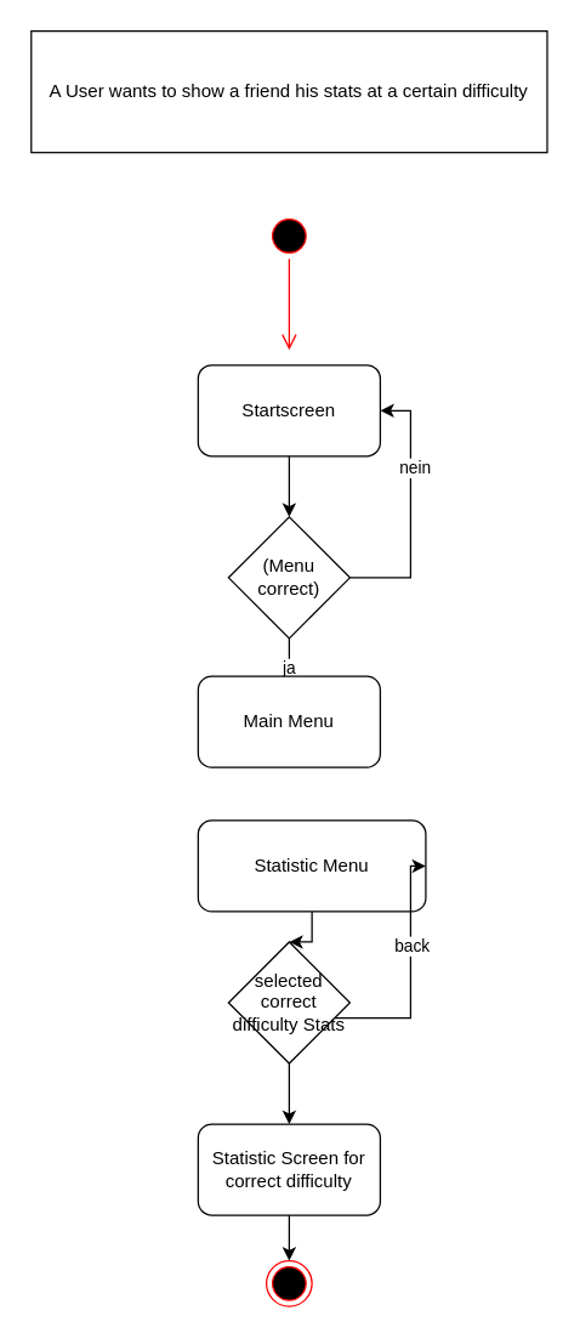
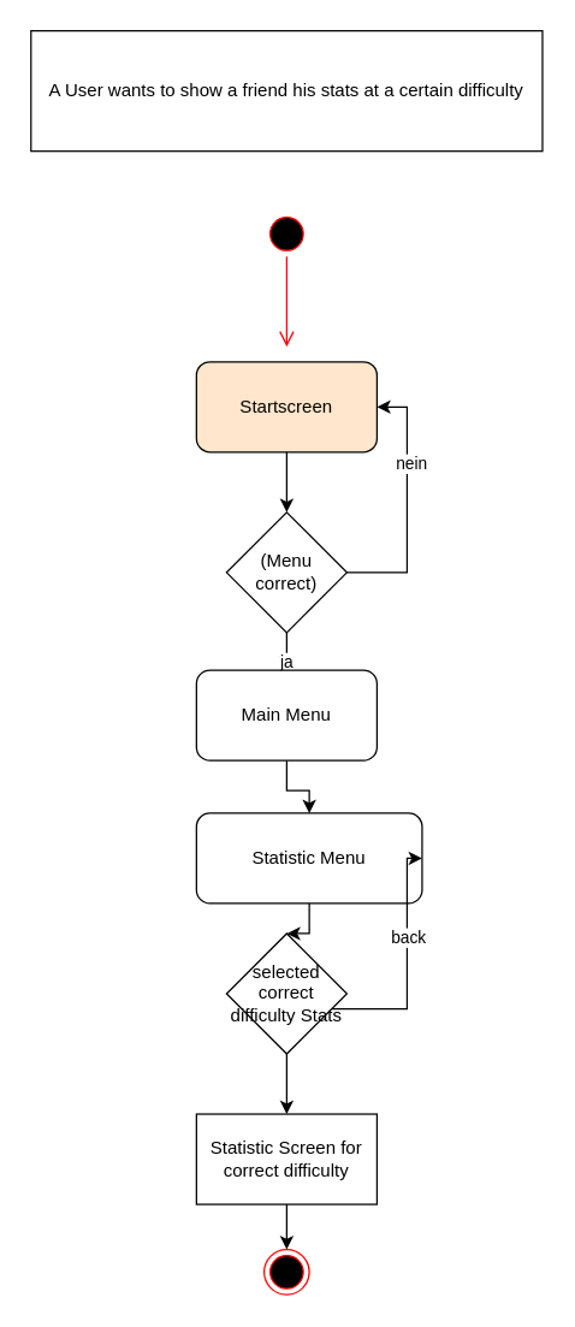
  <mxCell id="0" />
  <mxCell id="1" parent="0" />
  <mxCell id="2" value="A User wants to show a friend his stats at a certain difficulty" style="rounded=0;whiteSpace=wrap;html=1;" vertex="1" parent="1"><mxGeometry x="20" y="20" width="340" height="80" as="geometry" /></mxCell>
  <mxCell id="3" value="" style="ellipse;html=1;shape=startState;fillColor=#000000;strokeColor=#ff0000;" vertex="1" parent="1"><mxGeometry x="175" y="140" width="30" height="30" as="geometry" /></mxCell>
  <mxCell id="4" value="" style="edgeStyle=orthogonalEdgeStyle;html=1;verticalAlign=bottom;endArrow=open;endSize=8;strokeColor=#ff0000;rounded=0;" edge="1" source="3" parent="1"><mxGeometry relative="1" as="geometry"><mxPoint x="190" y="230" as="targetPoint" /></mxGeometry></mxCell>
  <mxCell id="5" value="" style="ellipse;html=1;shape=endState;fillColor=#000000;strokeColor=#ff0000;" vertex="1" parent="1"><mxGeometry x="175" y="830" width="30" height="30" as="geometry" /></mxCell>
  <mxCell id="6" style="edgeStyle=orthogonalEdgeStyle;rounded=0;orthogonalLoop=1;jettySize=auto;html=1;" edge="1" parent="1" source="7" target="12"><mxGeometry relative="1" as="geometry" /></mxCell>
- <mxCell id="7" value="Startscreen" style="rounded=1;whiteSpace=wrap;html=1;" vertex="1" parent="1"><mxGeometry x="130" y="240" width="120" height="60" as="geometry" /></mxCell>
+ <mxCell id="7" value="Startscreen" style="rounded=1;whiteSpace=wrap;html=1;fillColor=#ffe6cc;" vertex="1" parent="1"><mxGeometry x="130" y="240" width="120" height="60" as="geometry" /></mxCell>
  <mxCell id="8" style="edgeStyle=orthogonalEdgeStyle;rounded=0;orthogonalLoop=1;jettySize=auto;html=1;entryX=1;entryY=0.5;entryDx=0;entryDy=0;" edge="1" parent="1" source="12" target="7"><mxGeometry relative="1" as="geometry"><Array as="points"><mxPoint x="270" y="380" /><mxPoint x="270" y="270" /></Array></mxGeometry></mxCell>
  <mxCell id="9" value="nein" style="edgeLabel;html=1;align=center;verticalAlign=middle;resizable=0;points=[];" vertex="1" connectable="0" parent="8"><mxGeometry x="0.329" y="-2" relative="1" as="geometry"><mxPoint as="offset" /></mxGeometry></mxCell>
  <mxCell id="10" style="edgeStyle=orthogonalEdgeStyle;rounded=0;orthogonalLoop=1;jettySize=auto;html=1;" edge="1" parent="1" source="12" target="14"><mxGeometry relative="1" as="geometry" /></mxCell>
  <mxCell id="11" value="ja" style="edgeLabel;html=1;align=center;verticalAlign=middle;resizable=0;points=[];" vertex="1" connectable="0" parent="10"><mxGeometry x="-0.24" y="1" relative="1" as="geometry"><mxPoint as="offset" /></mxGeometry></mxCell>
  <mxCell id="12" value="(Menu correct)" style="rhombus;whiteSpace=wrap;html=1;" vertex="1" parent="1"><mxGeometry x="150" y="340" width="80" height="80" as="geometry" /></mxCell>
+ <mxCell id="13" style="edgeStyle=orthogonalEdgeStyle;rounded=0;orthogonalLoop=1;jettySize=auto;html=1;entryX=0.5;entryY=0;entryDx=0;entryDy=0;" edge="1" parent="1" source="14" target="16"><mxGeometry relative="1" as="geometry" /></mxCell>
  <mxCell id="14" value="Main Menu" style="rounded=1;whiteSpace=wrap;html=1;" vertex="1" parent="1"><mxGeometry x="130" y="445" width="120" height="60" as="geometry" /></mxCell>
  <mxCell id="15" style="edgeStyle=orthogonalEdgeStyle;rounded=0;orthogonalLoop=1;jettySize=auto;html=1;" edge="1" parent="1" source="16" target="20"><mxGeometry relative="1" as="geometry" /></mxCell>
  <mxCell id="16" value="Statistic Menu" style="rounded=1;whiteSpace=wrap;html=1;" vertex="1" parent="1"><mxGeometry x="130" y="540" width="150" height="60" as="geometry" /></mxCell>
  <mxCell id="17" style="edgeStyle=orthogonalEdgeStyle;rounded=0;orthogonalLoop=1;jettySize=auto;html=1;entryX=1;entryY=0.5;entryDx=0;entryDy=0;" edge="1" parent="1" source="20" target="16"><mxGeometry relative="1" as="geometry"><Array as="points"><mxPoint x="270" y="670" /><mxPoint x="270" y="570" /></Array></mxGeometry></mxCell>
  <mxCell id="18" value="back" style="edgeLabel;html=1;align=center;verticalAlign=middle;resizable=0;points=[];" vertex="1" connectable="0" parent="17"><mxGeometry x="0.22" relative="1" as="geometry"><mxPoint as="offset" /></mxGeometry></mxCell>
  <mxCell id="19" style="edgeStyle=orthogonalEdgeStyle;rounded=0;orthogonalLoop=1;jettySize=auto;html=1;" edge="1" parent="1" source="20" target="22"><mxGeometry relative="1" as="geometry" /></mxCell>
  <mxCell id="20" value="selected correct difficulty Stats" style="rhombus;whiteSpace=wrap;html=1;" vertex="1" parent="1"><mxGeometry x="150" y="620" width="80" height="80" as="geometry" /></mxCell>
  <mxCell id="21" style="edgeStyle=orthogonalEdgeStyle;rounded=0;orthogonalLoop=1;jettySize=auto;html=1;entryX=0.5;entryY=0;entryDx=0;entryDy=0;" edge="1" parent="1" source="22" target="5"><mxGeometry relative="1" as="geometry" /></mxCell>
- <mxCell id="22" value="Statistic Screen for correct difficulty" style="rounded=1;whiteSpace=wrap;html=1;" vertex="1" parent="1"><mxGeometry x="130" y="740" width="120" height="60" as="geometry" /></mxCell>
+ <mxCell id="22" value="Statistic Screen for correct difficulty" style="whiteSpace=wrap;html=1;rounded=0;" vertex="1" parent="1"><mxGeometry x="130" y="740" width="120" height="60" as="geometry" /></mxCell>
